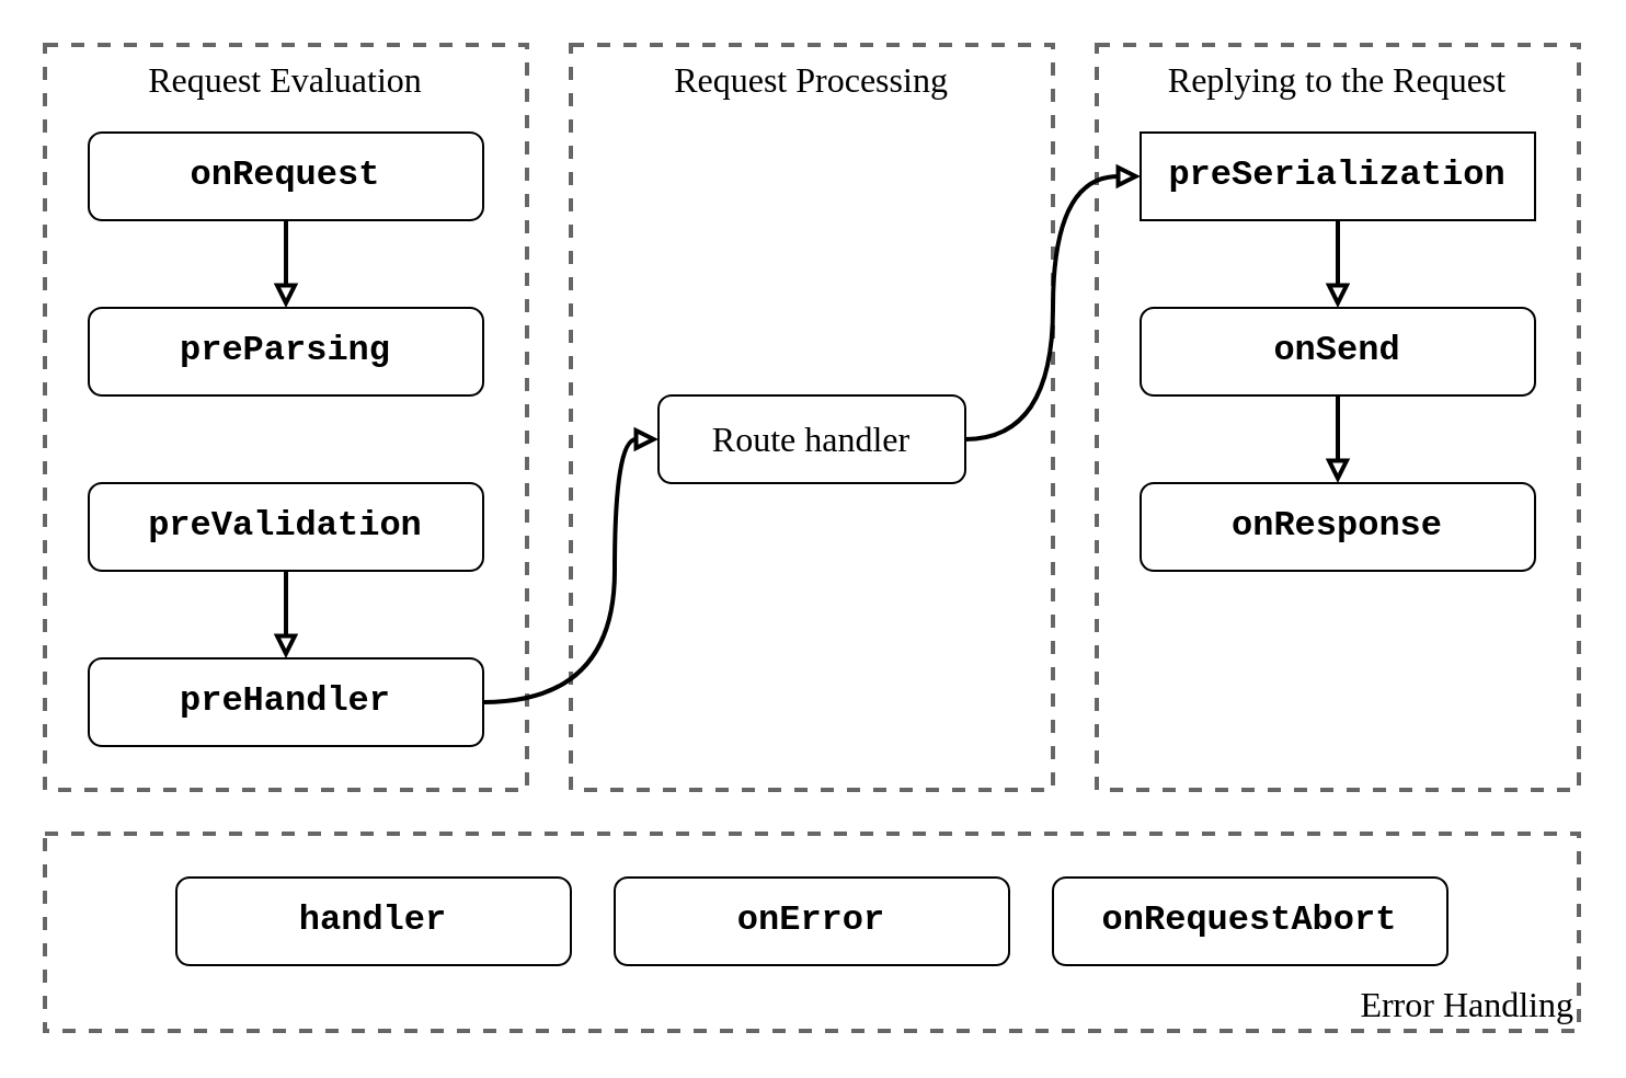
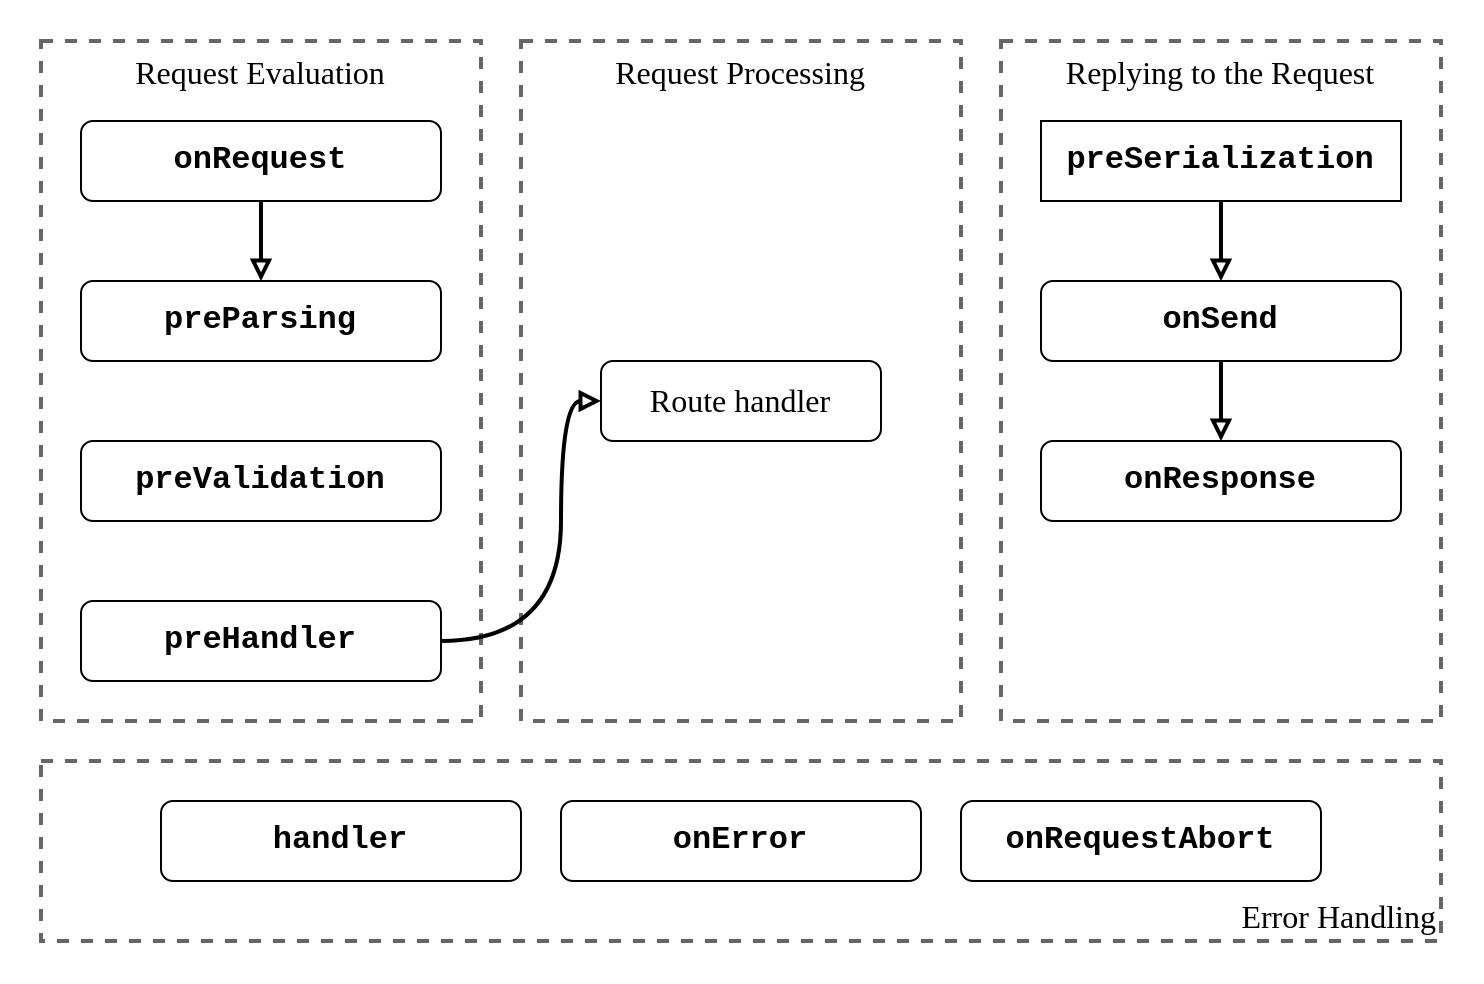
  <mxCell id="0" />
  <mxCell id="1" parent="0" />
  <mxCell id="2" value="Request Processing" style="rounded=0;whiteSpace=wrap;html=1;fontFamily=Tahoma;fontSize=16;fillColor=none;strokeWidth=2;dashed=1;strokeColor=#666666;verticalAlign=top;align=center;" vertex="1" parent="1"><mxGeometry x="260" y="20" width="220" height="340" as="geometry" /></mxCell>
  <mxCell id="3" value="Replying to the Request" style="rounded=0;whiteSpace=wrap;html=1;fontFamily=Tahoma;fontSize=16;fillColor=none;strokeWidth=2;dashed=1;strokeColor=#666666;verticalAlign=top;align=center;" vertex="1" parent="1"><mxGeometry x="500" y="20" width="220" height="340" as="geometry" /></mxCell>
  <mxCell id="4" value="Request Evaluation" style="rounded=0;whiteSpace=wrap;html=1;fontFamily=Tahoma;fontSize=16;fillColor=none;strokeWidth=2;dashed=1;strokeColor=#666666;verticalAlign=top;align=center;" parent="1" vertex="1"><mxGeometry x="20" y="20" width="220" height="340" as="geometry" /></mxCell>
  <mxCell id="5" value="Error Handling" style="rounded=0;whiteSpace=wrap;html=1;fontFamily=Tahoma;fontSize=16;fillColor=none;strokeWidth=2;dashed=1;strokeColor=#666666;verticalAlign=bottom;align=right;" parent="1" vertex="1"><mxGeometry x="20" y="380" width="700" height="90" as="geometry" /></mxCell>
  <mxCell id="6" value="onRequest" style="rounded=1;whiteSpace=wrap;html=1;fontFamily=Courier New;fontStyle=1;fontSize=16;" parent="1" vertex="1"><mxGeometry x="40" y="60" width="180" height="40" as="geometry" /></mxCell>
  <mxCell id="7" value="preValidation" style="rounded=1;whiteSpace=wrap;html=1;fontFamily=Courier New;fontStyle=1;fontSize=16;" parent="1" vertex="1"><mxGeometry x="40" y="220" width="180" height="40" as="geometry" /></mxCell>
  <mxCell id="8" value="preHandler" style="rounded=1;whiteSpace=wrap;html=1;fontFamily=Courier New;fontStyle=1;fontSize=16;" parent="1" vertex="1"><mxGeometry x="40" y="300" width="180" height="40" as="geometry" /></mxCell>
  <mxCell id="9" value="Route handler" style="rounded=1;whiteSpace=wrap;html=1;fontFamily=Tahoma;fontStyle=0;fontSize=16;" parent="1" vertex="1"><mxGeometry x="300" y="180" width="140" height="40" as="geometry" /></mxCell>
  <mxCell id="10" value="preSerialization" style="whiteSpace=wrap;html=1;fontFamily=Courier New;fontStyle=1;fontSize=16;rounded=0;" parent="1" vertex="1"><mxGeometry x="520" y="60" width="180" height="40" as="geometry" /></mxCell>
  <mxCell id="11" value="onSend" style="rounded=1;whiteSpace=wrap;html=1;fontFamily=Courier New;fontStyle=1;fontSize=16;" parent="1" vertex="1"><mxGeometry x="520" y="140" width="180" height="40" as="geometry" /></mxCell>
  <mxCell id="12" value="onResponse" style="rounded=1;whiteSpace=wrap;html=1;fontFamily=Courier New;fontStyle=1;fontSize=16;" parent="1" vertex="1"><mxGeometry x="520" y="220" width="180" height="40" as="geometry" /></mxCell>
  <mxCell id="13" value="onError" style="rounded=1;whiteSpace=wrap;html=1;fontFamily=Courier New;fontStyle=1;fontSize=16;" parent="1" vertex="1"><mxGeometry x="280" y="400" width="180" height="40" as="geometry" /></mxCell>
  <mxCell id="14" value="handler" style="rounded=1;whiteSpace=wrap;html=1;fontFamily=Courier New;fontStyle=1;fontSize=16;" parent="1" vertex="1"><mxGeometry y="400" width="180" height="40" as="geometry" x="80" /></mxCell>
  <mxCell id="15" value="onRequestAbort" style="rounded=1;whiteSpace=wrap;html=1;fontFamily=Courier New;fontStyle=1;fontSize=16;" parent="1" vertex="1"><mxGeometry x="480" y="400" width="180" height="40" as="geometry" /></mxCell>
- <mxCell id="16" value="" style="edgeStyle=orthogonalEdgeStyle;html=1;fontFamily=Courier New;fontSize=16;curved=1;strokeWidth=2;endArrow=block;endFill=0;" parent="1" source="7" target="8" edge="1"><mxGeometry relative="1" as="geometry"><mxPoint x="310" y="390" as="sourcePoint" /><mxPoint x="310" y="430" as="targetPoint" /><Array as="points"><mxPoint x="130" y="280" /><mxPoint x="130" y="280" /></Array></mxGeometry></mxCell>
- <mxCell id="17" value="" style="edgeStyle=orthogonalEdgeStyle;html=1;fontFamily=Courier New;fontSize=16;curved=1;strokeWidth=2;endArrow=block;endFill=0;entryX=0;entryY=0.5;entryDx=0;entryDy=0;" parent="1" source="9" target="10" edge="1"><mxGeometry relative="1" as="geometry"><mxPoint x="340" y="630" as="sourcePoint" /><mxPoint x="320" y="680" as="targetPoint" /><Array as="points" /></mxGeometry></mxCell>
  <mxCell id="18" value="" style="edgeStyle=orthogonalEdgeStyle;html=1;fontFamily=Courier New;fontSize=16;curved=1;strokeWidth=2;endArrow=block;endFill=0;" parent="1" source="10" target="11" edge="1"><mxGeometry relative="1" as="geometry"><mxPoint x="390" y="720" as="sourcePoint" /><mxPoint x="410" y="750" as="targetPoint" /><Array as="points" /></mxGeometry></mxCell>
  <mxCell id="19" value="preParsing" style="rounded=1;whiteSpace=wrap;html=1;fontFamily=Courier New;fontStyle=1;fontSize=16;" parent="1" vertex="1"><mxGeometry x="40" y="140" width="180" height="40" as="geometry" /></mxCell>
  <mxCell id="20" value="" style="edgeStyle=orthogonalEdgeStyle;html=1;fontFamily=Courier New;fontSize=16;curved=1;strokeWidth=2;endArrow=block;endFill=0;" parent="1" source="11" target="12" edge="1"><mxGeometry relative="1" as="geometry"><mxPoint x="450" y="530" as="sourcePoint" /><mxPoint x="530" y="530" as="targetPoint" /><Array as="points" /></mxGeometry></mxCell>
  <mxCell id="21" value="" style="edgeStyle=orthogonalEdgeStyle;html=1;fontFamily=Courier New;fontSize=16;curved=1;strokeWidth=2;endArrow=block;endFill=0;" edge="1" parent="1" source="6" target="19"><mxGeometry relative="1" as="geometry"><mxPoint x="140" y="190" as="sourcePoint" /><mxPoint x="140" y="230" as="targetPoint" /><Array as="points" /></mxGeometry></mxCell>
  <mxCell id="22" value="" style="edgeStyle=orthogonalEdgeStyle;html=1;fontFamily=Courier New;fontSize=16;curved=1;strokeWidth=2;endArrow=block;endFill=0;exitX=1;exitY=0.5;exitDx=0;exitDy=0;" edge="1" parent="1" source="8" target="9"><mxGeometry relative="1" as="geometry"><mxPoint x="140" y="270" as="sourcePoint" /><mxPoint x="300" y="370" as="targetPoint" /><Array as="points"><mxPoint x="280" y="320" /><mxPoint x="280" y="200" /></Array></mxGeometry></mxCell>
